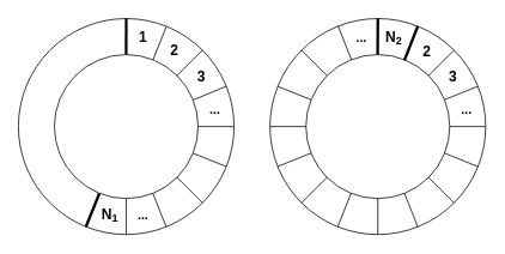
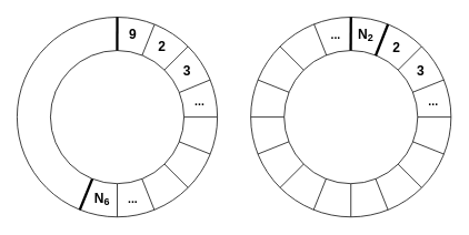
  <mxCell id="0" />
  <mxCell id="1" parent="0" />
  <mxCell id="2" value="" style="ellipse;whiteSpace=wrap;html=1;aspect=fixed;fillColor=none;fontFamily=Helvetica;" parent="1" vertex="1"><mxGeometry x="300" y="20" width="240" height="240" as="geometry" /></mxCell>
  <mxCell id="3" value="" style="ellipse;whiteSpace=wrap;html=1;aspect=fixed;fillColor=none;fontFamily=Helvetica;" parent="1" vertex="1"><mxGeometry x="20" y="20" width="240" height="240" as="geometry" /></mxCell>
  <mxCell id="4" value="" style="endArrow=none;html=1;rounded=0;fontFamily=Helvetica;" parent="1" edge="1"><mxGeometry width="50" height="50" relative="1" as="geometry"><mxPoint x="140" y="260" as="sourcePoint" /><mxPoint x="140" y="20" as="targetPoint" /></mxGeometry></mxCell>
  <mxCell id="5" value="" style="endArrow=none;html=1;rounded=0;exitX=0;exitY=0.5;exitDx=0;exitDy=0;fontFamily=Helvetica;" parent="1" source="12" edge="1"><mxGeometry width="50" height="50" relative="1" as="geometry"><mxPoint x="20" y="140" as="sourcePoint" /><mxPoint x="260" y="140" as="targetPoint" /></mxGeometry></mxCell>
  <mxCell id="6" value="" style="endArrow=none;html=1;rounded=0;entryX=1;entryY=0;entryDx=0;entryDy=0;exitX=0;exitY=1;exitDx=0;exitDy=0;fontFamily=Helvetica;" parent="1" source="12" target="3" edge="1"><mxGeometry width="50" height="50" relative="1" as="geometry"><mxPoint x="-20" y="300" as="sourcePoint" /><mxPoint x="300" y="-20" as="targetPoint" /></mxGeometry></mxCell>
  <mxCell id="7" value="" style="endArrow=none;html=1;rounded=0;entryX=0;entryY=0;entryDx=0;entryDy=0;exitX=1;exitY=1;exitDx=0;exitDy=0;fontFamily=Helvetica;" parent="1" source="3" target="12" edge="1"><mxGeometry width="50" height="50" relative="1" as="geometry"><mxPoint x="300" y="300" as="sourcePoint" /><mxPoint x="-20" y="-20" as="targetPoint" /></mxGeometry></mxCell>
  <mxCell id="8" value="" style="endArrow=none;html=1;rounded=0;entryX=0.034;entryY=0.313;entryDx=0;entryDy=0;entryPerimeter=0;exitX=0.963;exitY=0.685;exitDx=0;exitDy=0;exitPerimeter=0;fontFamily=Helvetica;" parent="1" source="3" target="12" edge="1"><mxGeometry width="50" height="50" relative="1" as="geometry"><mxPoint x="340" y="220" as="sourcePoint" /><mxPoint x="-60" y="60" as="targetPoint" /></mxGeometry></mxCell>
  <mxCell id="9" value="" style="endArrow=none;html=1;rounded=0;entryX=0.316;entryY=0.036;entryDx=0;entryDy=0;entryPerimeter=0;exitX=0.685;exitY=0.964;exitDx=0;exitDy=0;exitPerimeter=0;fontFamily=Helvetica;" parent="1" source="3" target="12" edge="1"><mxGeometry width="50" height="50" relative="1" as="geometry"><mxPoint x="220" y="340" as="sourcePoint" /><mxPoint x="60" y="-60" as="targetPoint" /></mxGeometry></mxCell>
  <mxCell id="10" value="" style="endArrow=none;html=1;rounded=0;entryX=0.686;entryY=0.037;entryDx=0;entryDy=0;entryPerimeter=0;exitX=0.314;exitY=0.964;exitDx=0;exitDy=0;exitPerimeter=0;fontFamily=Helvetica;" parent="1" source="3" target="3" edge="1"><mxGeometry width="50" height="50" relative="1" as="geometry"><mxPoint x="60" y="340" as="sourcePoint" /><mxPoint x="220" y="-60" as="targetPoint" /></mxGeometry></mxCell>
  <mxCell id="11" value="" style="endArrow=none;html=1;rounded=0;entryX=0.963;entryY=0.314;entryDx=0;entryDy=0;entryPerimeter=0;fontFamily=Helvetica;" parent="1" source="12" target="3" edge="1"><mxGeometry width="50" height="50" relative="1" as="geometry"><mxPoint x="-60" y="220" as="sourcePoint" /><mxPoint x="340" y="60" as="targetPoint" /></mxGeometry></mxCell>
  <mxCell id="12" value="" style="ellipse;whiteSpace=wrap;html=1;aspect=fixed;fillColor=default;fontFamily=Helvetica;" parent="1" vertex="1"><mxGeometry x="60" y="60" width="160" height="160" as="geometry" /></mxCell>
- <mxCell id="13" value="&lt;b&gt;&lt;font style=&quot;font-size: 16px;&quot;&gt;1&lt;/font&gt;&lt;/b&gt;" style="text;html=1;strokeColor=none;fillColor=none;align=center;verticalAlign=middle;whiteSpace=wrap;rounded=0;fontFamily=Helvetica;" parent="1" vertex="1"><mxGeometry x="149" y="31" width="20" height="20" as="geometry" /></mxCell>
+ <mxCell id="13" value="&lt;b&gt;&lt;font style=&quot;font-size: 16px;&quot;&gt;9&lt;/font&gt;&lt;/b&gt;" style="text;html=1;strokeColor=none;fillColor=none;align=center;verticalAlign=middle;whiteSpace=wrap;rounded=0;fontFamily=Helvetica;" parent="1" vertex="1"><mxGeometry x="149" y="31" width="20" height="20" as="geometry" /></mxCell>
  <mxCell id="14" value="&lt;b&gt;&lt;font style=&quot;font-size: 16px;&quot;&gt;2&lt;/font&gt;&lt;/b&gt;" style="text;html=1;strokeColor=none;fillColor=none;align=center;verticalAlign=middle;whiteSpace=wrap;rounded=0;fontFamily=Helvetica;" parent="1" vertex="1"><mxGeometry x="184" y="45" width="20" height="20" as="geometry" /></mxCell>
  <mxCell id="15" value="&lt;b&gt;&lt;font style=&quot;font-size: 16px;&quot;&gt;3&lt;/font&gt;&lt;/b&gt;" style="text;html=1;strokeColor=none;fillColor=none;align=center;verticalAlign=middle;whiteSpace=wrap;rounded=0;fontFamily=Helvetica;" parent="1" vertex="1"><mxGeometry x="214" y="75" width="20" height="20" as="geometry" /></mxCell>
  <mxCell id="16" value="&lt;b&gt;&lt;font style=&quot;font-size: 14px;&quot;&gt;...&lt;/font&gt;&lt;/b&gt;" style="text;html=1;strokeColor=none;fillColor=none;align=center;verticalAlign=middle;whiteSpace=wrap;rounded=0;fontFamily=Helvetica;" parent="1" vertex="1"><mxGeometry x="229" y="111" width="20" height="20" as="geometry" /></mxCell>
- <mxCell id="17" value="&lt;b&gt;&lt;font style=&quot;&quot;&gt;&lt;span style=&quot;font-size: 16px;&quot;&gt;N&lt;/span&gt;&lt;sub style=&quot;&quot;&gt;&lt;font style=&quot;font-size: 12px;&quot;&gt;1&lt;/font&gt;&lt;/sub&gt;&lt;/font&gt;&lt;/b&gt;" style="text;html=1;strokeColor=none;fillColor=none;align=center;verticalAlign=middle;whiteSpace=wrap;rounded=0;fontFamily=Helvetica;" parent="1" vertex="1"><mxGeometry x="112" y="228" width="20" height="20" as="geometry" /></mxCell>
+ <mxCell id="17" value="&lt;b&gt;&lt;font style=&quot;&quot;&gt;&lt;span style=&quot;font-size: 16px;&quot;&gt;N&lt;/span&gt;&lt;sub style=&quot;&quot;&gt;&lt;font style=&quot;font-size: 12px;&quot;&gt;6&lt;/font&gt;&lt;/sub&gt;&lt;/font&gt;&lt;/b&gt;" style="text;html=1;strokeColor=none;fillColor=none;align=center;verticalAlign=middle;whiteSpace=wrap;rounded=0;fontFamily=Helvetica;" parent="1" vertex="1"><mxGeometry x="112" y="228" width="20" height="20" as="geometry" /></mxCell>
  <mxCell id="18" value="&lt;b&gt;&lt;font style=&quot;font-size: 14px;&quot;&gt;...&lt;/font&gt;&lt;/b&gt;" style="text;html=1;strokeColor=none;fillColor=none;align=center;verticalAlign=middle;whiteSpace=wrap;rounded=0;fontFamily=Helvetica;" parent="1" vertex="1"><mxGeometry x="149" y="228" width="20" height="20" as="geometry" /></mxCell>
  <mxCell id="19" value="" style="endArrow=none;html=1;rounded=0;fontFamily=Helvetica;" parent="1" edge="1"><mxGeometry width="50" height="50" relative="1" as="geometry"><mxPoint x="420" y="260" as="sourcePoint" /><mxPoint x="420" y="20" as="targetPoint" /></mxGeometry></mxCell>
  <mxCell id="20" value="" style="endArrow=none;html=1;rounded=0;exitX=0;exitY=0.5;exitDx=0;exitDy=0;fontFamily=Helvetica;" parent="1" source="2" edge="1"><mxGeometry width="50" height="50" relative="1" as="geometry"><mxPoint x="300" y="140" as="sourcePoint" /><mxPoint x="540" y="140" as="targetPoint" /></mxGeometry></mxCell>
  <mxCell id="21" value="" style="endArrow=none;html=1;rounded=0;entryX=1;entryY=0;entryDx=0;entryDy=0;exitX=0;exitY=1;exitDx=0;exitDy=0;fontFamily=Helvetica;" parent="1" source="2" target="2" edge="1"><mxGeometry width="50" height="50" relative="1" as="geometry"><mxPoint x="260" y="300" as="sourcePoint" /><mxPoint x="580" y="-20" as="targetPoint" /></mxGeometry></mxCell>
  <mxCell id="22" value="" style="endArrow=none;html=1;rounded=0;entryX=0;entryY=0;entryDx=0;entryDy=0;exitX=1;exitY=1;exitDx=0;exitDy=0;fontFamily=Helvetica;" parent="1" source="2" target="2" edge="1"><mxGeometry width="50" height="50" relative="1" as="geometry"><mxPoint x="580" y="300" as="sourcePoint" /><mxPoint x="260" y="-20" as="targetPoint" /></mxGeometry></mxCell>
  <mxCell id="23" value="" style="endArrow=none;html=1;rounded=0;entryX=0.036;entryY=0.314;entryDx=0;entryDy=0;entryPerimeter=0;exitX=0.963;exitY=0.685;exitDx=0;exitDy=0;exitPerimeter=0;fontFamily=Helvetica;" parent="1" source="2" target="2" edge="1"><mxGeometry width="50" height="50" relative="1" as="geometry"><mxPoint x="620" y="220" as="sourcePoint" /><mxPoint x="220" y="60" as="targetPoint" /></mxGeometry></mxCell>
  <mxCell id="24" value="" style="endArrow=none;html=1;rounded=0;entryX=0.316;entryY=0.035;entryDx=0;entryDy=0;entryPerimeter=0;exitX=0.685;exitY=0.964;exitDx=0;exitDy=0;exitPerimeter=0;fontFamily=Helvetica;" parent="1" source="2" target="2" edge="1"><mxGeometry width="50" height="50" relative="1" as="geometry"><mxPoint x="500" y="340" as="sourcePoint" /><mxPoint x="340" y="-60" as="targetPoint" /></mxGeometry></mxCell>
  <mxCell id="25" value="" style="endArrow=none;html=1;rounded=0;entryX=0.686;entryY=0.037;entryDx=0;entryDy=0;entryPerimeter=0;exitX=0.314;exitY=0.964;exitDx=0;exitDy=0;exitPerimeter=0;fontFamily=Helvetica;" parent="1" source="2" target="2" edge="1"><mxGeometry width="50" height="50" relative="1" as="geometry"><mxPoint x="340" y="340" as="sourcePoint" /><mxPoint x="500" y="-60" as="targetPoint" /></mxGeometry></mxCell>
  <mxCell id="26" value="" style="endArrow=none;html=1;rounded=0;entryX=0.963;entryY=0.314;entryDx=0;entryDy=0;entryPerimeter=0;exitX=0.036;exitY=0.685;exitDx=0;exitDy=0;exitPerimeter=0;fontFamily=Helvetica;" parent="1" source="2" target="2" edge="1"><mxGeometry width="50" height="50" relative="1" as="geometry"><mxPoint x="220" y="220" as="sourcePoint" /><mxPoint x="620" y="60" as="targetPoint" /></mxGeometry></mxCell>
  <mxCell id="27" value="&lt;b&gt;&lt;font style=&quot;&quot;&gt;&lt;span style=&quot;font-size: 16px;&quot;&gt;N&lt;/span&gt;&lt;sub style=&quot;&quot;&gt;&lt;font style=&quot;font-size: 12px;&quot;&gt;2&lt;/font&gt;&lt;/sub&gt;&lt;/font&gt;&lt;/b&gt;" style="text;html=1;strokeColor=none;fillColor=none;align=center;verticalAlign=middle;whiteSpace=wrap;rounded=0;fontFamily=Helvetica;" parent="1" vertex="1"><mxGeometry x="428" y="31" width="20" height="20" as="geometry" /></mxCell>
  <mxCell id="28" value="&lt;b&gt;&lt;font style=&quot;font-size: 16px;&quot;&gt;2&lt;/font&gt;&lt;/b&gt;" style="text;html=1;strokeColor=none;fillColor=none;align=center;verticalAlign=middle;whiteSpace=wrap;rounded=0;fontFamily=Helvetica;" parent="1" vertex="1"><mxGeometry x="465" y="46" width="20" height="20" as="geometry" /></mxCell>
  <mxCell id="29" value="&lt;b&gt;&lt;font style=&quot;font-size: 16px;&quot;&gt;3&lt;/font&gt;&lt;/b&gt;" style="text;html=1;strokeColor=none;fillColor=none;align=center;verticalAlign=middle;whiteSpace=wrap;rounded=0;fontFamily=Helvetica;" parent="1" vertex="1"><mxGeometry x="494" y="75" width="20" height="20" as="geometry" /></mxCell>
  <mxCell id="30" value="&lt;b&gt;&lt;font style=&quot;font-size: 14px;&quot;&gt;...&lt;/font&gt;&lt;/b&gt;" style="text;html=1;strokeColor=none;fillColor=none;align=center;verticalAlign=middle;whiteSpace=wrap;rounded=0;fontFamily=Helvetica;" parent="1" vertex="1"><mxGeometry x="509" y="111" width="20" height="20" as="geometry" /></mxCell>
  <mxCell id="31" value="&lt;b&gt;&lt;font style=&quot;font-size: 14px;&quot;&gt;...&lt;/font&gt;&lt;/b&gt;" style="text;html=1;strokeColor=none;fillColor=none;align=center;verticalAlign=middle;whiteSpace=wrap;rounded=0;fontFamily=Helvetica;" parent="1" vertex="1"><mxGeometry x="392" y="31" width="20" height="20" as="geometry" /></mxCell>
  <mxCell id="32" value="" style="ellipse;whiteSpace=wrap;html=1;aspect=fixed;fillColor=default;fontFamily=Helvetica;" parent="1" vertex="1"><mxGeometry x="340" y="60" width="160" height="160" as="geometry" /></mxCell>
  <mxCell id="33" value="" style="endArrow=none;html=1;rounded=0;strokeWidth=3;fontFamily=Helvetica;" parent="1" edge="1"><mxGeometry width="50" height="50" relative="1" as="geometry"><mxPoint x="139.92" y="60" as="sourcePoint" /><mxPoint x="140" y="20" as="targetPoint" /></mxGeometry></mxCell>
  <mxCell id="34" value="" style="endArrow=none;html=1;rounded=0;exitX=0.685;exitY=0.039;exitDx=0;exitDy=0;exitPerimeter=0;entryX=0.685;entryY=0.036;entryDx=0;entryDy=0;entryPerimeter=0;strokeWidth=3;fontFamily=Helvetica;" parent="1" source="32" target="2" edge="1"><mxGeometry width="50" height="50" relative="1" as="geometry"><mxPoint x="464" y="70" as="sourcePoint" /><mxPoint x="484" y="-20" as="targetPoint" /></mxGeometry></mxCell>
  <mxCell id="35" value="" style="endArrow=none;html=1;rounded=0;entryX=0.313;entryY=0.965;entryDx=0;entryDy=0;entryPerimeter=0;exitX=0.313;exitY=0.964;exitDx=0;exitDy=0;exitPerimeter=0;strokeWidth=3;fontFamily=Helvetica;" parent="1" source="3" target="12" edge="1"><mxGeometry width="50" height="50" relative="1" as="geometry"><mxPoint x="80" y="350" as="sourcePoint" /><mxPoint x="130" y="300" as="targetPoint" /></mxGeometry></mxCell>
  <mxCell id="36" value="" style="endArrow=none;html=1;rounded=0;strokeWidth=3;fontFamily=Helvetica;entryX=0.5;entryY=0;entryDx=0;entryDy=0;" parent="1" target="2" edge="1"><mxGeometry width="50" height="50" relative="1" as="geometry"><mxPoint x="419.76" y="60" as="sourcePoint" /><mxPoint x="419.84" y="10" as="targetPoint" /></mxGeometry></mxCell>
